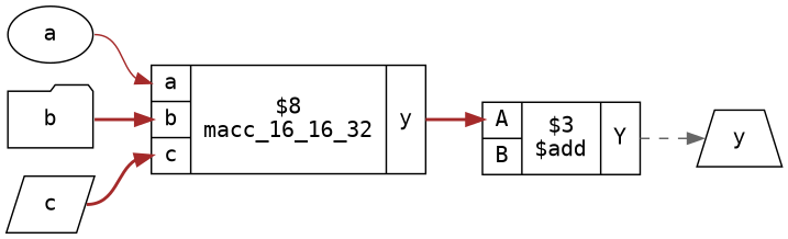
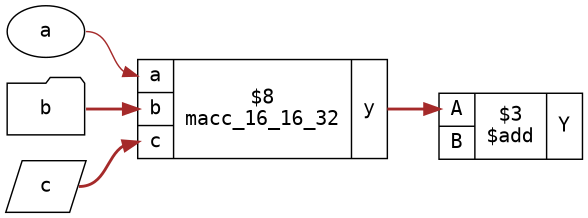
  digraph {
    fontname="DejaVu Sans Mono"
    rankdir=LR
    remincross=true
    node [color=black fontcolor=black fontname="DejaVu Sans Mono" shape=record]
    edge [color=brown fontcolor=black fontname="DejaVu Sans Mono" style=bold tailport=e]
    n1 [label=a shape=ellipse]
    n2 [label="{{<p2> a|<p3> b|<p4> c}|$8\nmacc_16_16_32|{<p6> y}}" color="" fontcolor=""]
    n3 [label="{{<p7> A|<p8> B}|$3\n$add|{<p9> Y}}" color="" fontcolor=""]
    n4 [label=b shape=folder]
    n5 [label=c shape=parallelogram]
-   n6 [label=y shape=trapezium]
    n1 -> n2 [headport="p2:w" style=solid]
    n2 -> n3 [headport="p7:w" tailport="p6:e"]
-   n3 -> n6 [color=gray40 headport=w style=dashed tailport="p9:e"]
    n4 -> n2 [headport="p3:w"]
    n5 -> n2 [headport="p4:w"]
  }
